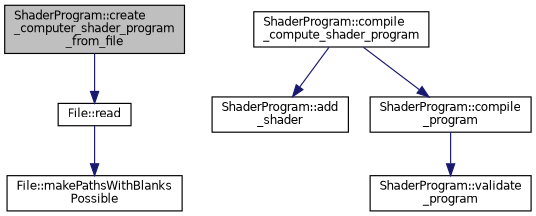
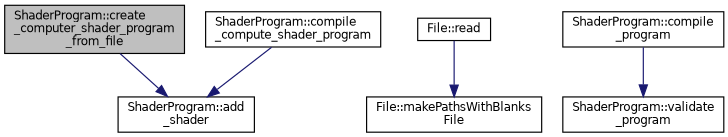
  digraph {
    rankdir=TB
    node [color=black fontname=Helvetica fontsize=10 shape=record]
    edge [color=midnightblue fontname=Helvetica fontsize=10 labelfontname=Helvetica labelfontsize=10 style=solid]
    n1 [fillcolor=grey75 fontcolor=black height=0.2 label="ShaderProgram::create\l_computer_shader_program\l_from_file" style=filled width=0.4]
    n2 [height=0.2 label="File::read" width=0.4]
    n3 [height=0.2 label="ShaderProgram::compile\l_compute_shader_program" width=0.4]
    n4 [height=0.2 label="ShaderProgram::add\l_shader" width=0.4]
    n5 [height=0.2 label="ShaderProgram::compile\l_program" width=0.4]
-   n6 [height=0.2 label="File::makePathsWithBlanks\lPossible" width=0.4]
+   n6 [height=0.2 label="File::makePathsWithBlanks\lFile" width=0.4]
    n7 [height=0.2 label="ShaderProgram::validate\l_program" width=0.4]
-   n1 -> n2
+   n1 -> n4
    n2 -> n6
    n3 -> n4
-   n3 -> n5
    n5 -> n7
  }
